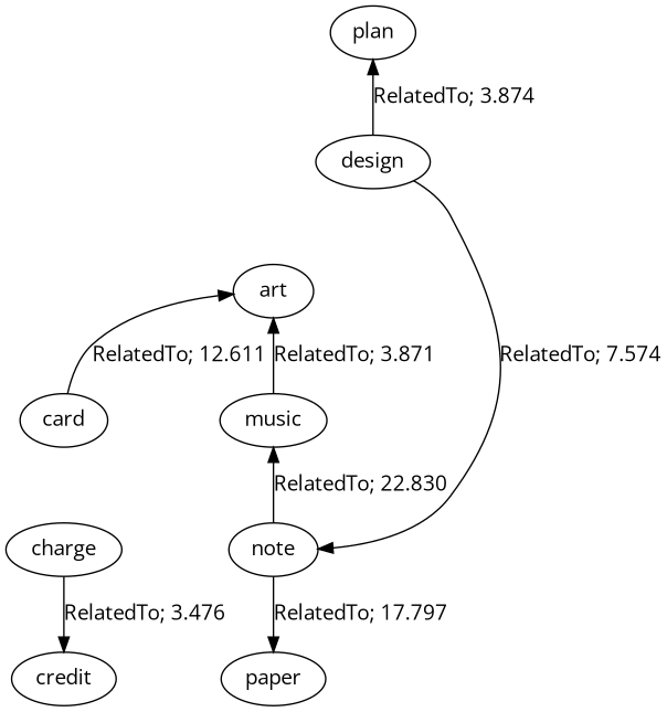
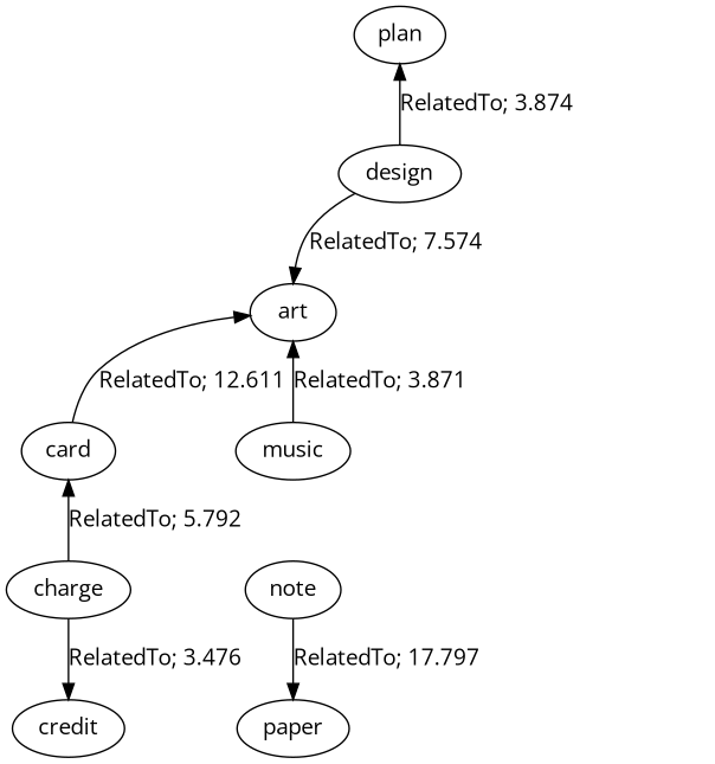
  digraph {
    fontname="Open Sans"
    node [fontname="Open Sans"]
    edge [dir=back fontname="Open Sans"]
    n1 [label=plan]
    n2 [label=design]
    n3 [label=art]
    n4 [label=music]
    n5 [label=card]
    n6 [label=note]
    n7 [label=paper]
    n8 [label=charge]
    n9 [label=credit]
    n1 -> n2 [label="RelatedTo; 3.874" weight=3.871]
-   n2 -> n6 [dir=forward label="RelatedTo; 7.574" weight=7.574]
+   n2 -> n3 [dir=forward label="RelatedTo; 7.574" weight=7.574]
    n3 -> n4 [label="RelatedTo; 3.871" weight=12.701]
    n3 -> n5 [label="RelatedTo; 12.611" weight=12.611]
-   n4 -> n6 [label="RelatedTo; 22.830" weight=22.830]
+   n5 -> n8 [label="RelatedTo; 5.792" weight=5.792]
    n6 -> n7 [dir=forward label="RelatedTo; 17.797" weight=17.197]
    n8 -> n9 [dir=forward label="RelatedTo; 3.476" weight=3.476]
  }
